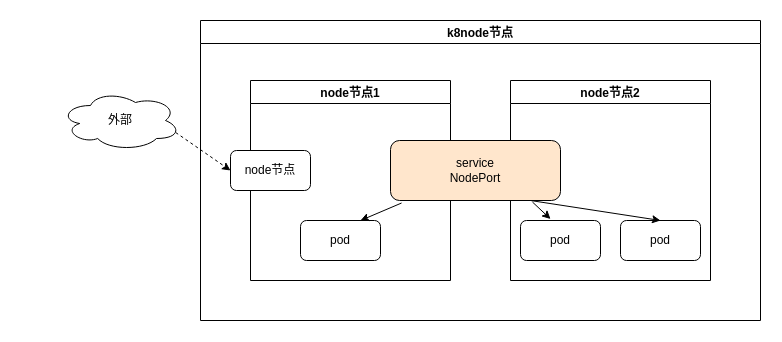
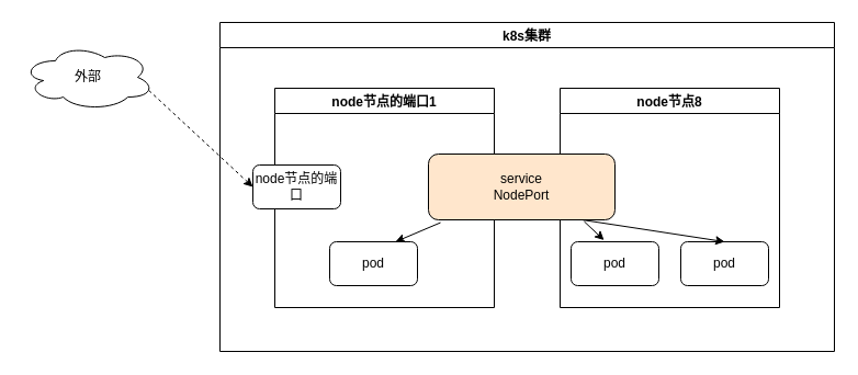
  <mxCell id="0" />
  <mxCell id="1" parent="0" />
- <mxCell id="2" value="k8node节点" style="swimlane;" vertex="1" parent="1"><mxGeometry x="200" y="20" width="560" height="300" as="geometry" /></mxCell>
- <mxCell id="3" value="node节点1" style="swimlane;" vertex="1" parent="1"><mxGeometry x="250" y="80" width="200" height="200" as="geometry" /></mxCell>
+ <mxCell id="2" value="k8s集群" style="swimlane;" vertex="1" parent="1"><mxGeometry x="200" y="20" width="560" height="300" as="geometry" /></mxCell>
+ <mxCell id="3" value="node节点的端口1" style="swimlane;" vertex="1" parent="1"><mxGeometry x="250" y="80" width="200" height="200" as="geometry" /></mxCell>
  <mxCell id="4" value="pod" style="rounded=1;whiteSpace=wrap;html=1;" vertex="1" parent="3"><mxGeometry x="50" y="140" width="80" height="40" as="geometry" /></mxCell>
- <mxCell id="5" value="node节点" style="rounded=1;whiteSpace=wrap;html=1;" vertex="1" parent="3"><mxGeometry x="-20" y="70" width="80" height="40" as="geometry" /></mxCell>
- <mxCell id="6" value="node节点2" style="swimlane;" vertex="1" parent="1"><mxGeometry x="510" y="80" width="200" height="200" as="geometry" /></mxCell>
+ <mxCell id="5" value="node节点的端口" style="rounded=1;whiteSpace=wrap;html=1;" vertex="1" parent="3"><mxGeometry x="-20" y="70" width="80" height="40" as="geometry" /></mxCell>
+ <mxCell id="6" value="node节点8" style="swimlane;" vertex="1" parent="1"><mxGeometry x="510" y="80" width="200" height="200" as="geometry" /></mxCell>
  <mxCell id="7" value="pod" style="rounded=1;whiteSpace=wrap;html=1;" vertex="1" parent="6"><mxGeometry x="10" y="140" width="80" height="40" as="geometry" /></mxCell>
  <mxCell id="8" value="pod" style="rounded=1;whiteSpace=wrap;html=1;" vertex="1" parent="6"><mxGeometry x="110" y="140" width="80" height="40" as="geometry" /></mxCell>
  <mxCell id="9" value="service&lt;br&gt;NodePort" style="rounded=1;whiteSpace=wrap;html=1;fillColor=#ffe6cc;" vertex="1" parent="1"><mxGeometry x="390" y="140" width="170" height="60" as="geometry" /></mxCell>
  <mxCell id="10" value="" style="endArrow=classic;html=1;rounded=0;exitX=0.065;exitY=1.042;exitDx=0;exitDy=0;exitPerimeter=0;entryX=0.75;entryY=0;entryDx=0;entryDy=0;" edge="1" parent="1" source="9" target="4"><mxGeometry width="50" height="50" relative="1" as="geometry"><mxPoint x="350" y="370" as="sourcePoint" /><mxPoint x="400" y="320" as="targetPoint" /></mxGeometry></mxCell>
  <mxCell id="11" value="" style="endArrow=classic;html=1;rounded=0;exitX=0.835;exitY=1.025;exitDx=0;exitDy=0;exitPerimeter=0;entryX=0.375;entryY=-0.037;entryDx=0;entryDy=0;entryPerimeter=0;" edge="1" parent="1" source="9" target="7"><mxGeometry width="50" height="50" relative="1" as="geometry"><mxPoint x="530" y="210" as="sourcePoint" /><mxPoint x="590" y="220" as="targetPoint" /></mxGeometry></mxCell>
  <mxCell id="12" value="" style="endArrow=classic;html=1;rounded=0;entryX=0.5;entryY=0;entryDx=0;entryDy=0;" edge="1" parent="1" target="8"><mxGeometry width="50" height="50" relative="1" as="geometry"><mxPoint x="530" y="200" as="sourcePoint" /><mxPoint x="670" y="200" as="targetPoint" /></mxGeometry></mxCell>
- <mxCell id="13" value="外部" style="ellipse;shape=cloud;whiteSpace=wrap;html=1;" vertex="1" parent="1"><mxGeometry x="60" y="90" width="120" height="60" as="geometry" /></mxCell>
+ <mxCell id="13" value="外部" style="ellipse;shape=cloud;whiteSpace=wrap;html=1;" vertex="1" parent="1"><mxGeometry x="20" y="40" width="120" height="60" as="geometry" /></mxCell>
  <mxCell id="14" value="" style="endArrow=classic;html=1;rounded=0;exitX=0.96;exitY=0.7;exitDx=0;exitDy=0;exitPerimeter=0;entryX=0;entryY=0.5;entryDx=0;entryDy=0;dashed=1;" edge="1" parent="1" source="13" target="5"><mxGeometry width="50" height="50" relative="1" as="geometry"><mxPoint x="410" y="30" as="sourcePoint" /><mxPoint x="140" y="130" as="targetPoint" /></mxGeometry></mxCell>
